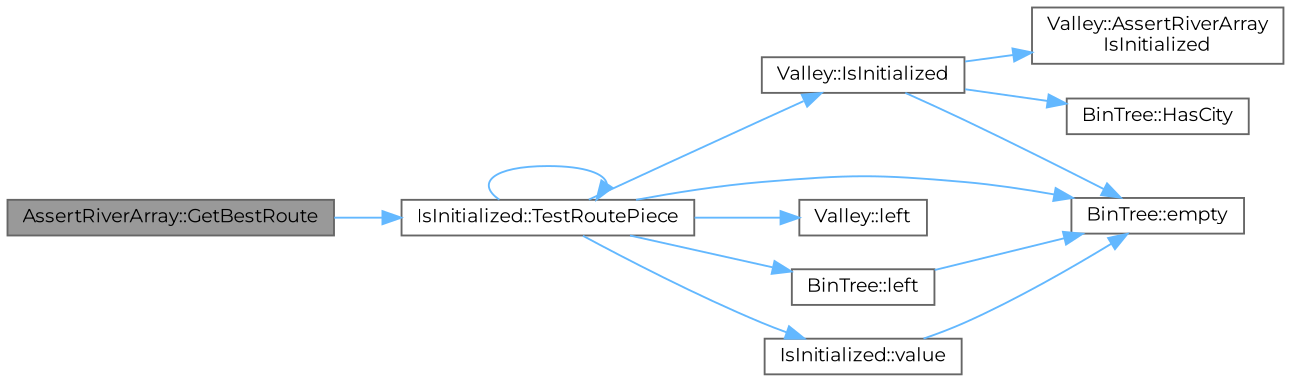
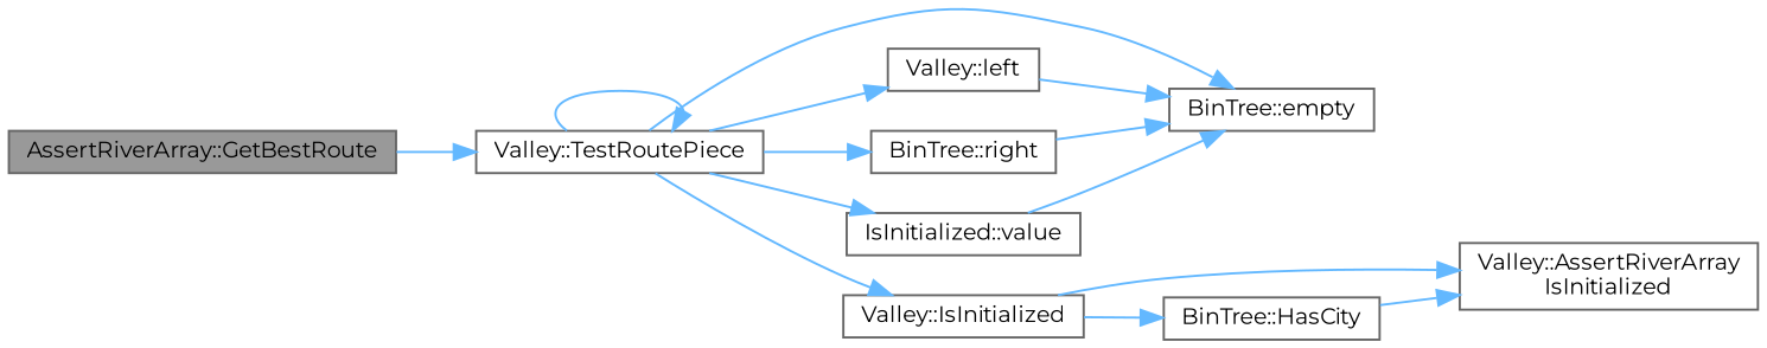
  digraph {
    fontname=Montserrat
    rankdir=LR
    node [color=grey40 fillcolor=white fontname=Montserrat fontsize=10 shape=box style=filled]
    edge [color=steelblue1 fontname=Montserrat fontsize=10 labelfontname=Helvetica labelfontsize=10 style=solid]
    n1 [color=gray40 fillcolor=grey60 fontcolor=black height=0.2 label="AssertRiverArray::GetBestRoute" width=0.4]
-   n2 [height=0.2 label="IsInitialized::TestRoutePiece" width=0.4]
+   n2 [height=0.2 label="Valley::TestRoutePiece" width=0.4]
    n3 [height=0.2 label="BinTree::empty" width=0.4]
    n4 [height=0.2 label="Valley::IsInitialized" width=0.4]
    n5 [height=0.2 label="Valley::left" width=0.4]
-   n6 [height=0.2 label="BinTree::left" width=0.4]
+   n6 [height=0.2 label="BinTree::right" width=0.4]
    n7 [height=0.2 label="IsInitialized::value" width=0.4]
    n8 [height=0.2 label="Valley::AssertRiverArray\lIsInitialized" width=0.4]
    n9 [height=0.2 label="BinTree::HasCity" width=0.4]
    n1 -> n2
    n2 -> n2
    n2 -> n3
    n2 -> n4
    n2 -> n5
    n2 -> n6
    n2 -> n7
    n4 -> n8
    n4 -> n9
-   n4 -> n3
+   n5 -> n3
    n6 -> n3
    n7 -> n3
+   n9 -> n8
  }
